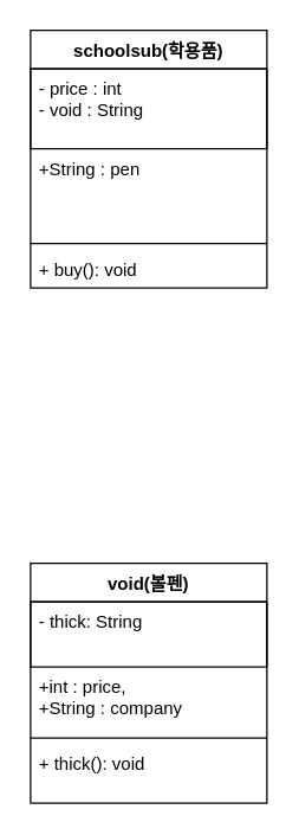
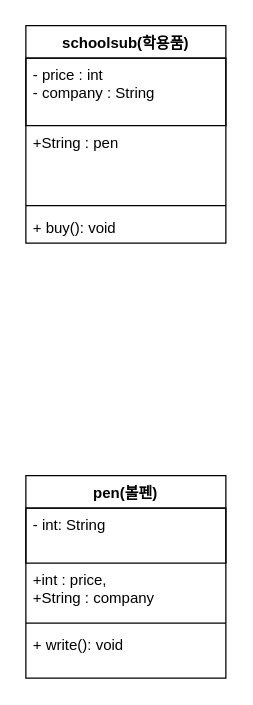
  <mxCell id="0" />
  <mxCell id="1" parent="0" />
  <mxCell id="2" value="schoolsub(학용품)" style="swimlane;fontStyle=1;align=center;verticalAlign=top;childLayout=stackLayout;horizontal=1;startSize=26;horizontalStack=0;resizeParent=1;resizeParentMax=0;resizeLast=0;collapsible=1;marginBottom=0;whiteSpace=wrap;html=1;" vertex="1" parent="1"><mxGeometry x="20" y="20" width="160" height="174" as="geometry" /></mxCell>
- <mxCell id="3" value="- price : int&lt;div&gt;- void : String&lt;/div&gt;" style="text;strokeColor=default;fillColor=none;align=left;verticalAlign=top;spacingLeft=4;spacingRight=4;overflow=hidden;rotatable=0;points=[[0,0.5],[1,0.5]];portConstraint=eastwest;whiteSpace=wrap;html=1;" vertex="1" parent="2"><mxGeometry y="26" width="160" height="54" as="geometry" /></mxCell>
+ <mxCell id="3" value="- price : int&lt;div&gt;- company : String&lt;/div&gt;" style="text;strokeColor=default;fillColor=none;align=left;verticalAlign=top;spacingLeft=4;spacingRight=4;overflow=hidden;rotatable=0;points=[[0,0.5],[1,0.5]];portConstraint=eastwest;whiteSpace=wrap;html=1;" vertex="1" parent="2"><mxGeometry y="26" width="160" height="54" as="geometry" /></mxCell>
  <mxCell id="4" value="+String : pen" style="text;strokeColor=none;fillColor=none;align=left;verticalAlign=top;spacingLeft=4;spacingRight=4;overflow=hidden;rotatable=0;points=[[0,0.5],[1,0.5]];portConstraint=eastwest;whiteSpace=wrap;html=1;" vertex="1" parent="2"><mxGeometry y="80" width="160" height="60" as="geometry" /></mxCell>
  <mxCell id="5" value="" style="line;strokeWidth=1;fillColor=none;align=left;verticalAlign=middle;spacingTop=-1;spacingLeft=3;spacingRight=3;rotatable=0;labelPosition=right;points=[];portConstraint=eastwest;strokeColor=inherit;" vertex="1" parent="2"><mxGeometry y="140" width="160" height="8" as="geometry" /></mxCell>
  <mxCell id="6" value="+ buy(): void" style="text;strokeColor=none;fillColor=none;align=left;verticalAlign=top;spacingLeft=4;spacingRight=4;overflow=hidden;rotatable=0;points=[[0,0.5],[1,0.5]];portConstraint=eastwest;whiteSpace=wrap;html=1;" vertex="1" parent="2"><mxGeometry y="148" width="160" height="26" as="geometry" /></mxCell>
- <mxCell id="7" value="void(볼펜)" style="swimlane;fontStyle=1;align=center;verticalAlign=top;childLayout=stackLayout;horizontal=1;startSize=26;horizontalStack=0;resizeParent=1;resizeParentMax=0;resizeLast=0;collapsible=1;marginBottom=0;whiteSpace=wrap;html=1;" vertex="1" parent="1"><mxGeometry x="20" y="380" width="160" height="162" as="geometry" /></mxCell>
- <mxCell id="8" value="- thick: String" style="text;strokeColor=default;fillColor=none;align=left;verticalAlign=top;spacingLeft=4;spacingRight=4;overflow=hidden;rotatable=0;points=[[0,0.5],[1,0.5]];portConstraint=eastwest;whiteSpace=wrap;html=1;" vertex="1" parent="7"><mxGeometry y="26" width="160" height="44" as="geometry" /></mxCell>
+ <mxCell id="7" value="pen(볼펜)" style="swimlane;fontStyle=1;align=center;verticalAlign=top;childLayout=stackLayout;horizontal=1;startSize=26;horizontalStack=0;resizeParent=1;resizeParentMax=0;resizeLast=0;collapsible=1;marginBottom=0;whiteSpace=wrap;html=1;" vertex="1" parent="1"><mxGeometry x="20" y="380" width="160" height="162" as="geometry" /></mxCell>
+ <mxCell id="8" value="- int: String" style="text;strokeColor=default;fillColor=none;align=left;verticalAlign=top;spacingLeft=4;spacingRight=4;overflow=hidden;rotatable=0;points=[[0,0.5],[1,0.5]];portConstraint=eastwest;whiteSpace=wrap;html=1;" vertex="1" parent="7"><mxGeometry y="26" width="160" height="44" as="geometry" /></mxCell>
  <mxCell id="9" value="&lt;div&gt;+int : price,&lt;/div&gt;&lt;div&gt;&lt;span style=&quot;background-color: initial;&quot;&gt;+String : company&lt;/span&gt;&lt;/div&gt;" style="text;strokeColor=none;fillColor=none;align=left;verticalAlign=top;spacingLeft=4;spacingRight=4;overflow=hidden;rotatable=0;points=[[0,0.5],[1,0.5]];portConstraint=eastwest;whiteSpace=wrap;html=1;" vertex="1" parent="7"><mxGeometry y="70" width="160" height="44" as="geometry" /></mxCell>
  <mxCell id="10" value="" style="line;strokeWidth=1;fillColor=none;align=left;verticalAlign=middle;spacingTop=-1;spacingLeft=3;spacingRight=3;rotatable=0;labelPosition=right;points=[];portConstraint=eastwest;strokeColor=inherit;" vertex="1" parent="7"><mxGeometry y="114" width="160" height="8" as="geometry" /></mxCell>
- <mxCell id="11" value="+ thick(): void" style="text;strokeColor=none;fillColor=none;align=left;verticalAlign=top;spacingLeft=4;spacingRight=4;overflow=hidden;rotatable=0;points=[[0,0.5],[1,0.5]];portConstraint=eastwest;whiteSpace=wrap;html=1;" vertex="1" parent="7"><mxGeometry y="122" width="160" height="40" as="geometry" /></mxCell>
+ <mxCell id="11" value="+ write(): void" style="text;strokeColor=none;fillColor=none;align=left;verticalAlign=top;spacingLeft=4;spacingRight=4;overflow=hidden;rotatable=0;points=[[0,0.5],[1,0.5]];portConstraint=eastwest;whiteSpace=wrap;html=1;" vertex="1" parent="7"><mxGeometry y="122" width="160" height="40" as="geometry" /></mxCell>
